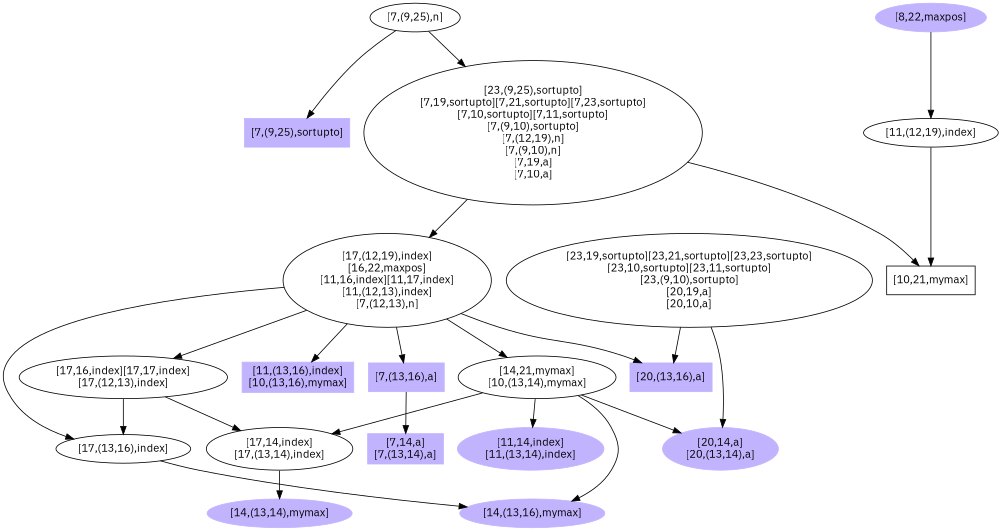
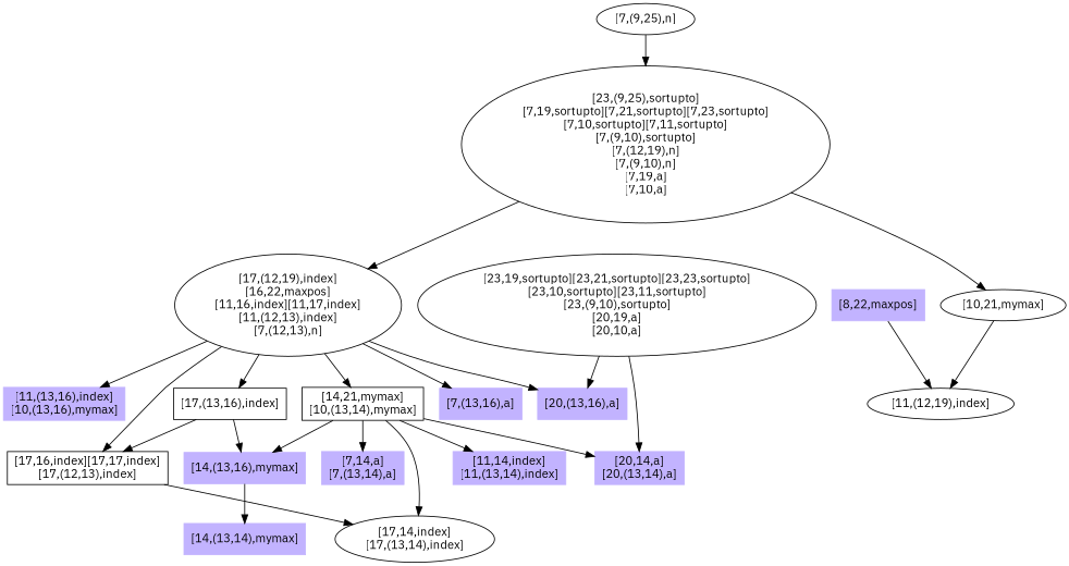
  digraph {
    fontname="IBM Plex Sans"
    node [fontname="IBM Plex Sans"]
    edge [fontname="IBM Plex Sans"]
    n1 [color=".7 .3 1.0" label="[7,14,a]\n[7,(13,14),a]" shape=box style=filled]
    n2 [color=".7 .3 1.0" label="[7,(13,16),a]" shape=box style=filled]
-   n3 [color=".7 .3 1.0" label="[11,14,index]\n[11,(13,14),index]" shape=ellipse style=filled]
-   n4 [color=".7 .3 1.0" label="[14,(13,14),mymax]" shape=ellipse style=filled]
-   n5 [color=".7 .3 1.0" label="[14,(13,16),mymax]" shape=ellipse style=filled]
+   n3 [color=".7 .3 1.0" label="[11,14,index]\n[11,(13,14),index]" shape=box style=filled]
+   n4 [color=".7 .3 1.0" label="[14,(13,14),mymax]" shape=box style=filled]
+   n5 [color=".7 .3 1.0" label="[14,(13,16),mymax]" shape=box style=filled]
    n6 [label="[17,14,index]\n[17,(13,14),index]"]
-   n7 [color=".7 .3 1.0" label="[20,14,a]\n[20,(13,14),a]" shape=ellipse style=filled]
-   n8 [label="[14,21,mymax]\n[10,(13,14),mymax]"]
+   n7 [color=".7 .3 1.0" label="[20,14,a]\n[20,(13,14),a]" shape=box style=filled]
+   n8 [label="[14,21,mymax]\n[10,(13,14),mymax]" shape=box]
    n9 [color=".7 .3 1.0" label="[11,(13,16),index]\n[10,(13,16),mymax]" shape=box style=filled]
-   n10 [label="[17,(13,16),index]"]
-   n11 [label="[17,16,index][17,17,index]\n[17,(12,13),index]"]
+   n10 [label="[17,(13,16),index]" shape=box]
+   n11 [label="[17,16,index][17,17,index]\n[17,(12,13),index]" shape=box]
    n12 [color=".7 .3 1.0" label="[20,(13,16),a]" shape=box style=filled]
    n13 [label="[17,(12,19),index]\n[16,22,maxpos]\n[11,16,index][11,17,index]\n[11,(12,13),index]\n[7,(12,13),n]"]
-   n14 [color=".7 .3 1.0" label="[8,22,maxpos]" shape=ellipse style=filled]
+   n14 [color=".7 .3 1.0" label="[8,22,maxpos]" shape=box style=filled]
    n15 [label="[11,(12,19),index]"]
-   n16 [label="[10,21,mymax]" shape=box]
+   n16 [label="[10,21,mymax]"]
    n17 [label="[23,19,sortupto][23,21,sortupto][23,23,sortupto]\n[23,10,sortupto][23,11,sortupto]\n[23,(9,10),sortupto]\n[20,19,a]\n[20,10,a]"]
    n18 [label="[23,(9,25),sortupto]\n[7,19,sortupto][7,21,sortupto][7,23,sortupto]\n[7,10,sortupto][7,11,sortupto]\n[7,(9,10),sortupto]\n[7,(12,19),n]\n[7,(9,10),n]\n[7,19,a]\n[7,10,a]"]
-   n19 [color=".7 .3 1.0" label="[7,(9,25),sortupto]" shape=box style=filled]
    n20 [label="[7,(9,25),n]"]
-   n6 -> n4
-   n2 -> n1
+   n5 -> n4
+   n8 -> n1
    n8 -> n3
    n8 -> n5
    n8 -> n6
    n8 -> n7
    n10 -> n5
    n11 -> n6
-   n11 -> n10
+   n10 -> n11
    n13 -> n2
    n13 -> n8
    n13 -> n9
    n13 -> n10
    n13 -> n11
    n13 -> n12
    n14 -> n15
-   n15 -> n16
+   n16 -> n15
    n17 -> n7
    n17 -> n12
    n18 -> n13
    n18 -> n16
    n20 -> n18
-   n20 -> n19
  }
